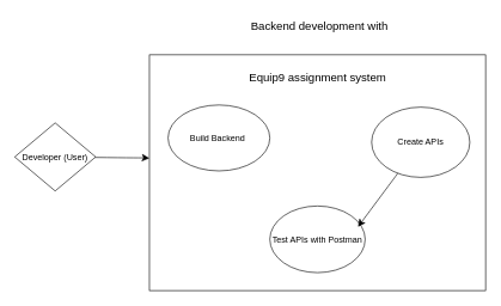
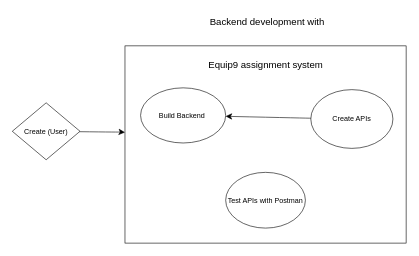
  <mxCell id="0" />
  <mxCell id="1" parent="0" />
  <mxCell id="2" value="" style="rounded=0;whiteSpace=wrap;html=1;" vertex="1" parent="1"><mxGeometry x="208" y="76" width="469" height="329" as="geometry" /></mxCell>
  <mxCell id="3" value="" style="edgeStyle=none;curved=1;rounded=0;orthogonalLoop=1;jettySize=auto;html=1;fontSize=12;startSize=8;endSize=8;" edge="1" parent="1" source="4" target="2"><mxGeometry relative="1" as="geometry"><Array as="points"><mxPoint x="204" y="220" /></Array></mxGeometry></mxCell>
- <mxCell id="4" value="Developer (User)" style="rhombus;whiteSpace=wrap;html=1;" vertex="1" parent="1"><mxGeometry x="20" y="171" width="113" height="95" as="geometry" /></mxCell>
+ <mxCell id="4" value="Create (User)" style="rhombus;whiteSpace=wrap;html=1;" vertex="1" parent="1"><mxGeometry x="20" y="171" width="113" height="95" as="geometry" /></mxCell>
  <mxCell id="5" value="Backend development with" style="text;strokeColor=none;fillColor=none;html=1;align=center;verticalAlign=middle;whiteSpace=wrap;rounded=0;fontSize=16;" vertex="1" parent="1"><mxGeometry x="268" y="20" width="355" height="30" as="geometry" /></mxCell>
  <mxCell id="6" value="Test APIs with Postman" style="ellipse;whiteSpace=wrap;html=1;" vertex="1" parent="1"><mxGeometry x="376" y="287" width="133" height="93" as="geometry" /></mxCell>
  <mxCell id="7" value="Create APIs" style="ellipse;whiteSpace=wrap;html=1;" vertex="1" parent="1"><mxGeometry x="518" y="149" width="137" height="98" as="geometry" /></mxCell>
  <mxCell id="8" value="Build Backend&amp;nbsp;" style="ellipse;whiteSpace=wrap;html=1;" vertex="1" parent="1"><mxGeometry x="234" y="146" width="142" height="92" as="geometry" /></mxCell>
  <mxCell id="9" value="Equip9 assignment system" style="text;strokeColor=none;fillColor=none;html=1;align=center;verticalAlign=middle;whiteSpace=wrap;rounded=0;fontSize=16;" vertex="1" parent="1"><mxGeometry x="317" y="93" width="252" height="30" as="geometry" /></mxCell>
- <mxCell id="10" style="edgeStyle=none;curved=1;rounded=0;orthogonalLoop=1;jettySize=auto;html=1;entryX=0.925;entryY=0.312;entryDx=0;entryDy=0;entryPerimeter=0;fontSize=12;startSize=8;endSize=8;" edge="1" parent="1" source="7" target="6"><mxGeometry relative="1" as="geometry" /></mxCell>
+ <mxCell id="10" style="edgeStyle=none;curved=1;rounded=0;orthogonalLoop=1;jettySize=auto;html=1;fontSize=12;startSize=8;endSize=8;" edge="1" parent="1" source="7" target="8"><mxGeometry relative="1" as="geometry" /></mxCell>
